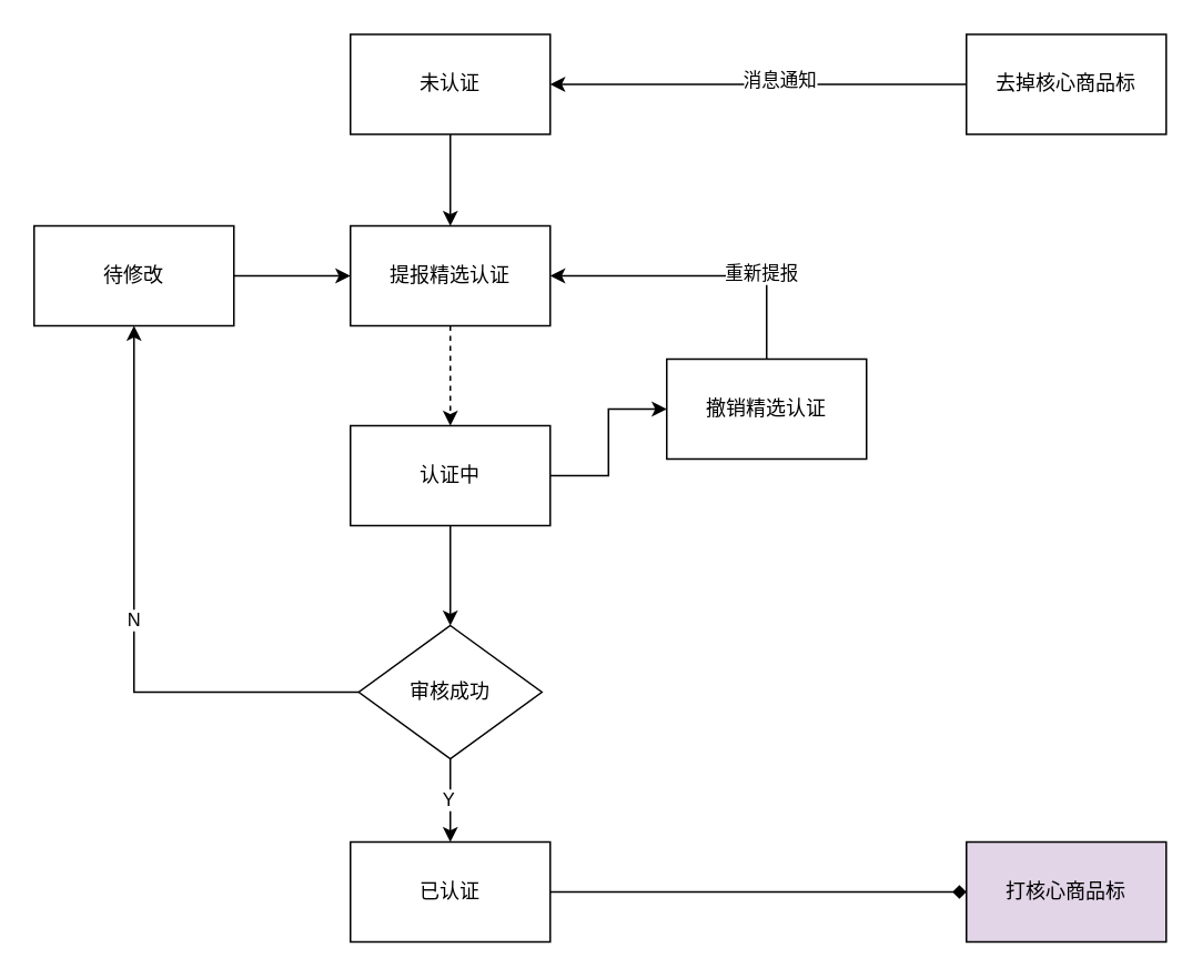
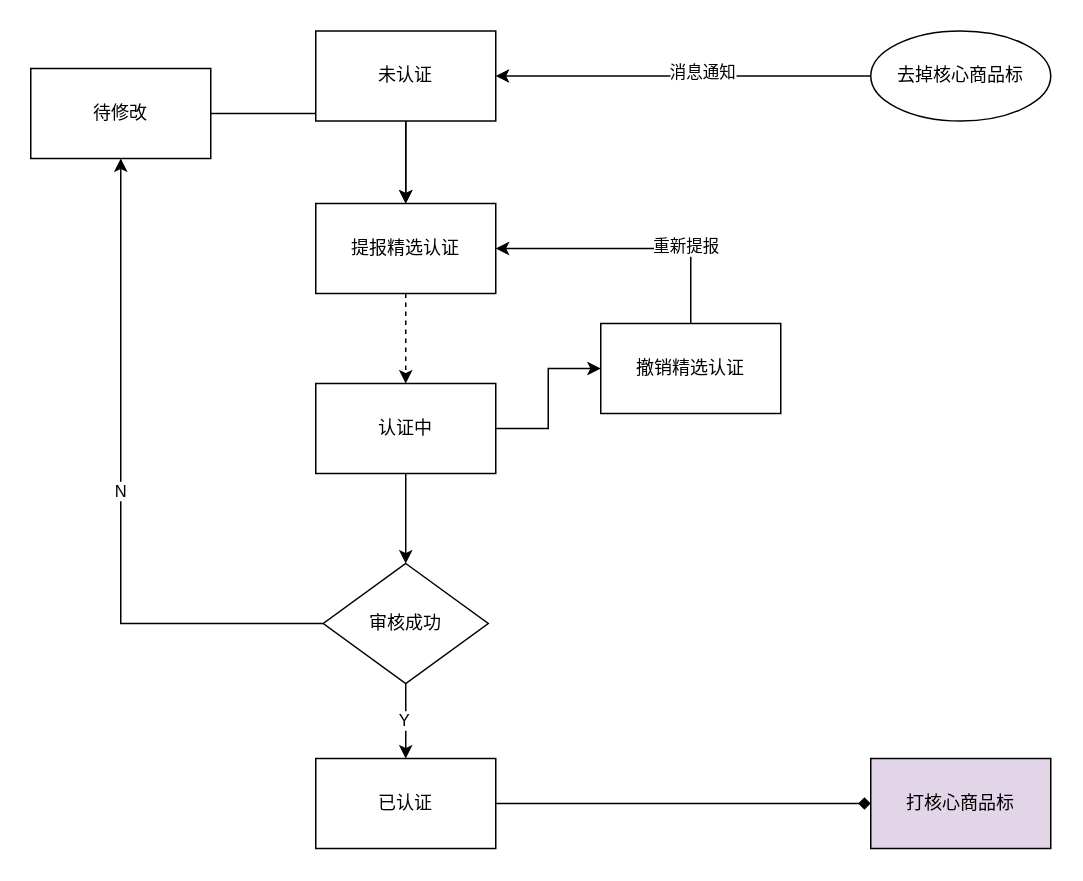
  <mxCell id="0" />
  <mxCell id="1" parent="0" />
  <mxCell id="2" value="" style="edgeStyle=orthogonalEdgeStyle;rounded=0;orthogonalLoop=1;jettySize=auto;html=1;dashed=1;" edge="1" parent="1" source="3" target="6"><mxGeometry relative="1" as="geometry" /></mxCell>
  <mxCell id="3" value="提报精选认证" style="rounded=0;whiteSpace=wrap;html=1;" vertex="1" parent="1"><mxGeometry x="210" y="135" width="120" height="60" as="geometry" /></mxCell>
  <mxCell id="4" value="" style="edgeStyle=orthogonalEdgeStyle;rounded=0;orthogonalLoop=1;jettySize=auto;html=1;" edge="1" parent="1" source="6" target="10"><mxGeometry relative="1" as="geometry" /></mxCell>
  <mxCell id="5" value="" style="edgeStyle=orthogonalEdgeStyle;rounded=0;orthogonalLoop=1;jettySize=auto;html=1;" edge="1" parent="1" source="6" target="15"><mxGeometry relative="1" as="geometry" /></mxCell>
  <mxCell id="6" value="认证中" style="rounded=0;whiteSpace=wrap;html=1;" vertex="1" parent="1"><mxGeometry x="210" y="255" width="120" height="60" as="geometry" /></mxCell>
  <mxCell id="7" value="" style="edgeStyle=orthogonalEdgeStyle;rounded=0;orthogonalLoop=1;jettySize=auto;html=1;" edge="1" parent="1" source="10" target="12"><mxGeometry relative="1" as="geometry" /></mxCell>
  <mxCell id="8" value="Y" style="edgeLabel;html=1;align=center;verticalAlign=middle;resizable=0;points=[];" vertex="1" connectable="0" parent="7"><mxGeometry x="-0.04" y="-2" relative="1" as="geometry"><mxPoint as="offset" /></mxGeometry></mxCell>
  <mxCell id="9" value="N" style="edgeStyle=orthogonalEdgeStyle;rounded=0;orthogonalLoop=1;jettySize=auto;html=1;" edge="1" parent="1" source="10" target="17"><mxGeometry relative="1" as="geometry"><mxPoint x="135" y="415" as="targetPoint" /></mxGeometry></mxCell>
  <mxCell id="10" value="审核成功" style="rhombus;whiteSpace=wrap;html=1;" vertex="1" parent="1"><mxGeometry x="215" y="375" width="110" height="80" as="geometry" /></mxCell>
  <mxCell id="11" value="" style="edgeStyle=orthogonalEdgeStyle;rounded=0;orthogonalLoop=1;jettySize=auto;html=1;endArrow=diamond;" edge="1" parent="1" source="12" target="20"><mxGeometry relative="1" as="geometry" /></mxCell>
  <mxCell id="12" value="已认证" style="rounded=0;whiteSpace=wrap;html=1;" vertex="1" parent="1"><mxGeometry x="210" y="505" width="120" height="60" as="geometry" /></mxCell>
  <mxCell id="13" value="" style="edgeStyle=orthogonalEdgeStyle;rounded=0;orthogonalLoop=1;jettySize=auto;html=1;entryX=1;entryY=0.5;entryDx=0;entryDy=0;" edge="1" parent="1" source="15" target="3"><mxGeometry relative="1" as="geometry"><mxPoint x="460" y="175" as="targetPoint" /><Array as="points"><mxPoint x="460" y="165" /></Array></mxGeometry></mxCell>
  <mxCell id="14" value="重新提报" style="edgeLabel;html=1;align=center;verticalAlign=middle;resizable=0;points=[];" vertex="1" connectable="0" parent="13"><mxGeometry x="-0.4" y="-2" relative="1" as="geometry"><mxPoint as="offset" /></mxGeometry></mxCell>
  <mxCell id="15" value="撤销精选认证" style="rounded=0;whiteSpace=wrap;html=1;" vertex="1" parent="1"><mxGeometry x="400" y="215" width="120" height="60" as="geometry" /></mxCell>
  <mxCell id="16" value="" style="edgeStyle=orthogonalEdgeStyle;rounded=0;orthogonalLoop=1;jettySize=auto;html=1;" edge="1" parent="1" source="17" target="3"><mxGeometry relative="1" as="geometry" /></mxCell>
- <mxCell id="17" value="待修改" style="rounded=0;whiteSpace=wrap;html=1;" vertex="1" parent="1"><mxGeometry x="20" y="135" width="120" height="60" as="geometry" /></mxCell>
+ <mxCell id="17" value="待修改" style="rounded=0;whiteSpace=wrap;html=1;" vertex="1" parent="1"><mxGeometry x="20" y="45" width="120" height="60" as="geometry" /></mxCell>
  <mxCell id="18" value="" style="edgeStyle=orthogonalEdgeStyle;rounded=0;orthogonalLoop=1;jettySize=auto;html=1;" edge="1" parent="1" source="19" target="3"><mxGeometry relative="1" as="geometry" /></mxCell>
  <mxCell id="19" value="未认证" style="rounded=0;whiteSpace=wrap;html=1;" vertex="1" parent="1"><mxGeometry x="210" y="20" width="120" height="60" as="geometry" /></mxCell>
  <mxCell id="20" value="打核心商品标" style="rounded=0;whiteSpace=wrap;html=1;fillColor=#e1d5e7;" vertex="1" parent="1"><mxGeometry x="580" y="505" width="120" height="60" as="geometry" /></mxCell>
  <mxCell id="21" value="" style="edgeStyle=orthogonalEdgeStyle;rounded=0;orthogonalLoop=1;jettySize=auto;html=1;entryX=1;entryY=0.5;entryDx=0;entryDy=0;" edge="1" parent="1" source="23" target="19"><mxGeometry relative="1" as="geometry"><mxPoint x="460" y="50" as="targetPoint" /></mxGeometry></mxCell>
  <mxCell id="22" value="消息通知" style="edgeLabel;html=1;align=center;verticalAlign=middle;resizable=0;points=[];" vertex="1" connectable="0" parent="21"><mxGeometry x="-0.095" y="-3" relative="1" as="geometry"><mxPoint as="offset" /></mxGeometry></mxCell>
- <mxCell id="23" value="去掉核心商品标" style="rounded=0;whiteSpace=wrap;html=1;" vertex="1" parent="1"><mxGeometry x="580" y="20" width="120" height="60" as="geometry" /></mxCell>
+ <mxCell id="23" value="去掉核心商品标" style="ellipse;whiteSpace=wrap;html=1;" vertex="1" parent="1"><mxGeometry x="580" y="20" width="120" height="60" as="geometry" /></mxCell>
